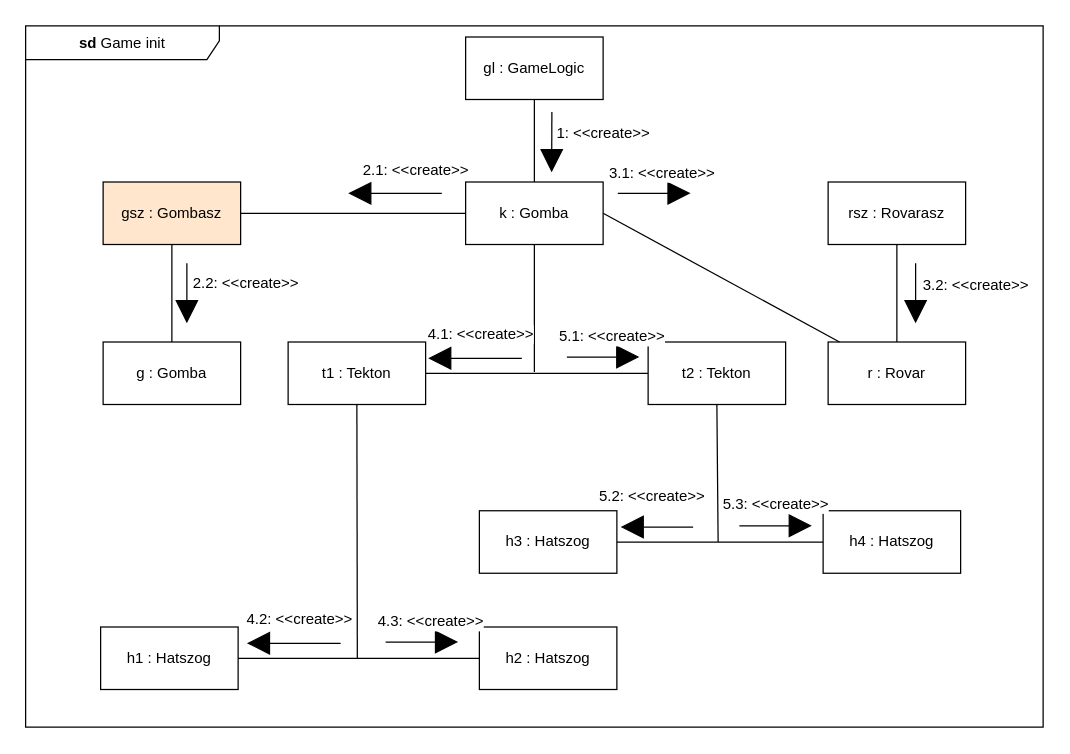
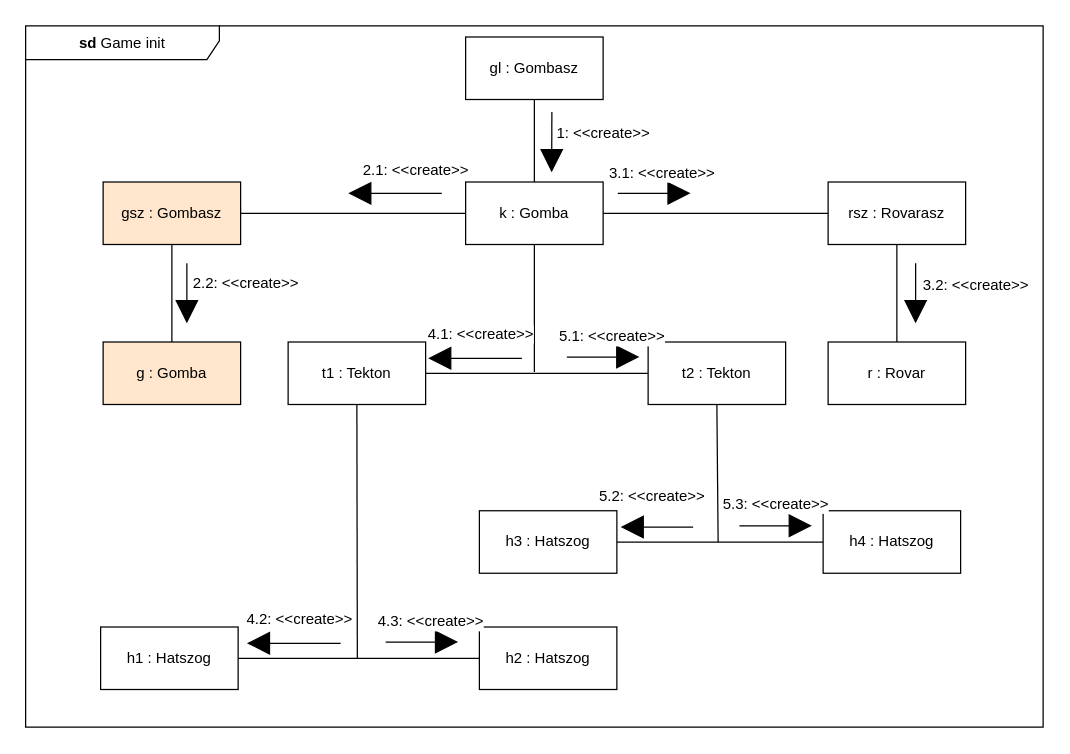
  <mxCell id="0" />
  <mxCell id="1" parent="0" />
  <mxCell id="2" value="&lt;b&gt;sd&lt;/b&gt;&amp;nbsp;Game init" style="shape=umlFrame;whiteSpace=wrap;html=1;pointerEvents=0;width=155;height=27;" vertex="1" parent="1"><mxGeometry x="20" y="20" width="814" height="561" as="geometry" /></mxCell>
  <mxCell id="3" value="gsz : Gombasz" style="html=1;whiteSpace=wrap;fillColor=#ffe6cc;" vertex="1" parent="1"><mxGeometry x="82" y="145" width="110" height="50" as="geometry" /></mxCell>
  <mxCell id="4" value="h4 : Hatszog" style="html=1;whiteSpace=wrap;" vertex="1" parent="1"><mxGeometry x="658" y="408" width="110" height="50" as="geometry" /></mxCell>
  <mxCell id="5" value="t1 : Tekton" style="html=1;whiteSpace=wrap;" vertex="1" parent="1"><mxGeometry x="230" y="273" width="110" height="50" as="geometry" /></mxCell>
  <mxCell id="6" value="k : Gomba" style="html=1;whiteSpace=wrap;" vertex="1" parent="1"><mxGeometry x="372" y="145" width="110" height="50" as="geometry" /></mxCell>
  <mxCell id="7" value="rsz : Rovarasz" style="html=1;whiteSpace=wrap;" vertex="1" parent="1"><mxGeometry x="662" y="145" width="110" height="50" as="geometry" /></mxCell>
  <mxCell id="8" value="t2 : Tekton" style="html=1;whiteSpace=wrap;" vertex="1" parent="1"><mxGeometry x="518" y="273" width="110" height="50" as="geometry" /></mxCell>
- <mxCell id="9" value="g : Gomba" style="html=1;whiteSpace=wrap;" vertex="1" parent="1"><mxGeometry x="82" y="273" width="110" height="50" as="geometry" /></mxCell>
+ <mxCell id="9" value="g : Gomba" style="html=1;whiteSpace=wrap;fillColor=#ffe6cc;" vertex="1" parent="1"><mxGeometry x="82" y="273" width="110" height="50" as="geometry" /></mxCell>
  <mxCell id="10" value="h3 : Hatszog" style="html=1;whiteSpace=wrap;" vertex="1" parent="1"><mxGeometry x="383" y="408" width="110" height="50" as="geometry" /></mxCell>
  <mxCell id="11" value="h1 : Hatszog" style="html=1;whiteSpace=wrap;" vertex="1" parent="1"><mxGeometry x="80" y="501" width="110" height="50" as="geometry" /></mxCell>
  <mxCell id="12" value="h2 : Hatszog" style="html=1;whiteSpace=wrap;" vertex="1" parent="1"><mxGeometry x="383" y="501" width="110" height="50" as="geometry" /></mxCell>
- <mxCell id="13" value="gl : GameLogic" style="html=1;whiteSpace=wrap;" vertex="1" parent="1"><mxGeometry x="372" y="29" width="110" height="50" as="geometry" /></mxCell>
+ <mxCell id="13" value="gl : Gombasz" style="html=1;whiteSpace=wrap;" vertex="1" parent="1"><mxGeometry x="372" y="29" width="110" height="50" as="geometry" /></mxCell>
  <mxCell id="14" value="r : Rovar" style="html=1;whiteSpace=wrap;" vertex="1" parent="1"><mxGeometry x="662" y="273" width="110" height="50" as="geometry" /></mxCell>
  <mxCell id="15" value="" style="endArrow=none;html=1;rounded=0;fontSize=12;startSize=8;endSize=8;curved=1;entryX=0.5;entryY=1;entryDx=0;entryDy=0;exitX=0.5;exitY=0;exitDx=0;exitDy=0;" edge="1" parent="1" source="6" target="13"><mxGeometry width="50" height="50" relative="1" as="geometry"><mxPoint x="402" y="344" as="sourcePoint" /><mxPoint x="452" y="294" as="targetPoint" /></mxGeometry></mxCell>
  <mxCell id="16" value="" style="endArrow=none;html=1;rounded=0;fontSize=12;startSize=8;endSize=8;curved=1;exitX=1;exitY=0.5;exitDx=0;exitDy=0;entryX=0;entryY=0.5;entryDx=0;entryDy=0;" edge="1" parent="1" source="3" target="6"><mxGeometry width="50" height="50" relative="1" as="geometry"><mxPoint x="402" y="344" as="sourcePoint" /><mxPoint x="452" y="294" as="targetPoint" /></mxGeometry></mxCell>
- <mxCell id="17" value="" style="endArrow=none;html=1;rounded=0;fontSize=12;startSize=8;endSize=8;curved=1;exitX=1;exitY=0.5;exitDx=0;exitDy=0;" edge="1" parent="1" source="6" target="14"><mxGeometry width="50" height="50" relative="1" as="geometry"><mxPoint x="443" y="263" as="sourcePoint" /><mxPoint x="493" y="213" as="targetPoint" /></mxGeometry></mxCell>
+ <mxCell id="17" value="" style="endArrow=none;html=1;rounded=0;fontSize=12;startSize=8;endSize=8;curved=1;entryX=0;entryY=0.5;entryDx=0;entryDy=0;exitX=1;exitY=0.5;exitDx=0;exitDy=0;" edge="1" parent="1" source="6" target="7"><mxGeometry width="50" height="50" relative="1" as="geometry"><mxPoint x="443" y="263" as="sourcePoint" /><mxPoint x="493" y="213" as="targetPoint" /></mxGeometry></mxCell>
  <mxCell id="18" value="" style="endArrow=none;html=1;rounded=0;fontSize=12;startSize=8;endSize=8;curved=1;entryX=0.5;entryY=1;entryDx=0;entryDy=0;exitX=0.5;exitY=0;exitDx=0;exitDy=0;" edge="1" parent="1" source="9" target="3"><mxGeometry width="50" height="50" relative="1" as="geometry"><mxPoint x="188" y="288" as="sourcePoint" /><mxPoint x="238" y="238" as="targetPoint" /></mxGeometry></mxCell>
  <mxCell id="19" value="" style="endArrow=none;html=1;rounded=0;fontSize=12;startSize=8;endSize=8;curved=1;entryX=0.5;entryY=1;entryDx=0;entryDy=0;exitX=0.5;exitY=0;exitDx=0;exitDy=0;" edge="1" parent="1" source="14" target="7"><mxGeometry width="50" height="50" relative="1" as="geometry"><mxPoint x="631" y="342" as="sourcePoint" /><mxPoint x="681" y="292" as="targetPoint" /></mxGeometry></mxCell>
  <mxCell id="20" value="" style="endArrow=none;html=1;rounded=0;fontSize=12;startSize=8;endSize=8;curved=1;exitX=1;exitY=0.5;exitDx=0;exitDy=0;entryX=0;entryY=0.5;entryDx=0;entryDy=0;" edge="1" parent="1" source="5" target="8"><mxGeometry width="50" height="50" relative="1" as="geometry"><mxPoint x="484" y="259" as="sourcePoint" /><mxPoint x="527" y="222" as="targetPoint" /></mxGeometry></mxCell>
  <mxCell id="21" value="" style="endArrow=none;html=1;rounded=0;fontSize=12;startSize=8;endSize=8;curved=1;entryX=0.5;entryY=1;entryDx=0;entryDy=0;" edge="1" parent="1" target="6"><mxGeometry width="50" height="50" relative="1" as="geometry"><mxPoint x="427" y="297" as="sourcePoint" /><mxPoint x="298" y="208" as="targetPoint" /></mxGeometry></mxCell>
  <mxCell id="22" value="" style="endArrow=none;html=1;rounded=0;fontSize=12;startSize=8;endSize=8;curved=1;entryX=0.5;entryY=1;entryDx=0;entryDy=0;" edge="1" parent="1" target="8"><mxGeometry width="50" height="50" relative="1" as="geometry"><mxPoint x="574" y="433" as="sourcePoint" /><mxPoint x="442" y="305" as="targetPoint" /></mxGeometry></mxCell>
  <mxCell id="23" value="" style="endArrow=none;html=1;rounded=0;fontSize=12;startSize=8;endSize=8;curved=1;entryX=0.5;entryY=1;entryDx=0;entryDy=0;exitX=0.326;exitY=0.902;exitDx=0;exitDy=0;exitPerimeter=0;" edge="1" parent="1" source="2" target="5"><mxGeometry width="50" height="50" relative="1" as="geometry"><mxPoint x="304" y="442" as="sourcePoint" /><mxPoint x="354" y="392" as="targetPoint" /></mxGeometry></mxCell>
  <mxCell id="24" value="" style="endArrow=none;html=1;rounded=0;fontSize=12;startSize=8;endSize=8;curved=1;exitX=1;exitY=0.5;exitDx=0;exitDy=0;entryX=0;entryY=0.5;entryDx=0;entryDy=0;" edge="1" parent="1" source="11" target="12"><mxGeometry width="50" height="50" relative="1" as="geometry"><mxPoint x="137" y="496" as="sourcePoint" /><mxPoint x="286" y="525" as="targetPoint" /></mxGeometry></mxCell>
  <mxCell id="25" value="" style="endArrow=none;html=1;rounded=0;fontSize=12;startSize=8;endSize=8;curved=1;entryX=0;entryY=0.5;entryDx=0;entryDy=0;exitX=1;exitY=0.5;exitDx=0;exitDy=0;" edge="1" parent="1" source="10" target="4"><mxGeometry width="50" height="50" relative="1" as="geometry"><mxPoint x="500" y="404" as="sourcePoint" /><mxPoint x="550" y="354" as="targetPoint" /></mxGeometry></mxCell>
  <mxCell id="26" value="" style="endArrow=block;html=1;rounded=0;fontSize=12;startSize=8;endSize=16;curved=1;endFill=1;entryX=0.517;entryY=0.209;entryDx=0;entryDy=0;entryPerimeter=0;" edge="1" parent="1" target="2"><mxGeometry width="50" height="50" relative="1" as="geometry"><mxPoint x="441" y="89" as="sourcePoint" /><mxPoint x="662" y="105.05" as="targetPoint" /></mxGeometry></mxCell>
  <mxCell id="27" value="1: &amp;lt;&amp;lt;create&amp;gt;&amp;gt;" style="edgeLabel;html=1;align=center;verticalAlign=middle;resizable=0;points=[];fontSize=12;" vertex="1" connectable="0" parent="26"><mxGeometry x="0.202" y="1" relative="1" as="geometry"><mxPoint x="40" y="-13" as="offset" /></mxGeometry></mxCell>
  <mxCell id="28" value="" style="endArrow=block;html=1;rounded=0;fontSize=12;startSize=8;endSize=16;curved=1;endFill=1;entryX=0.517;entryY=0.209;entryDx=0;entryDy=0;entryPerimeter=0;exitX=0.582;exitY=0.239;exitDx=0;exitDy=0;exitPerimeter=0;" edge="1" parent="1" source="2"><mxGeometry width="50" height="50" relative="1" as="geometry"><mxPoint x="552" y="106" as="sourcePoint" /><mxPoint x="552" y="154" as="targetPoint" /></mxGeometry></mxCell>
  <mxCell id="29" value="3.1: &amp;lt;&amp;lt;create&amp;gt;&amp;gt;" style="edgeLabel;html=1;align=center;verticalAlign=middle;resizable=0;points=[];fontSize=12;" vertex="1" connectable="0" parent="28"><mxGeometry x="0.202" y="1" relative="1" as="geometry"><mxPoint y="-16" as="offset" /></mxGeometry></mxCell>
  <mxCell id="30" value="" style="endArrow=block;html=1;rounded=0;fontSize=12;startSize=8;endSize=16;curved=1;endFill=1;entryX=0.317;entryY=0.239;entryDx=0;entryDy=0;entryPerimeter=0;exitX=0.409;exitY=0.239;exitDx=0;exitDy=0;exitPerimeter=0;" edge="1" parent="1" source="2" target="2"><mxGeometry width="50" height="50" relative="1" as="geometry"><mxPoint x="245" y="189" as="sourcePoint" /><mxPoint x="245" y="237" as="targetPoint" /></mxGeometry></mxCell>
  <mxCell id="31" value="2.1: &amp;lt;&amp;lt;create&amp;gt;&amp;gt;" style="edgeLabel;html=1;align=center;verticalAlign=middle;resizable=0;points=[];fontSize=12;" vertex="1" connectable="0" parent="30"><mxGeometry x="0.202" y="1" relative="1" as="geometry"><mxPoint x="24" y="-20" as="offset" /></mxGeometry></mxCell>
  <mxCell id="32" value="" style="endArrow=block;html=1;rounded=0;fontSize=12;startSize=8;endSize=16;curved=1;endFill=1;entryX=0.517;entryY=0.209;entryDx=0;entryDy=0;entryPerimeter=0;" edge="1" parent="1"><mxGeometry width="50" height="50" relative="1" as="geometry"><mxPoint x="149" y="210" as="sourcePoint" /><mxPoint x="149" y="258" as="targetPoint" /></mxGeometry></mxCell>
  <mxCell id="33" value="2.2: &amp;lt;&amp;lt;create&amp;gt;&amp;gt;" style="edgeLabel;html=1;align=center;verticalAlign=middle;resizable=0;points=[];fontSize=12;" vertex="1" connectable="0" parent="32"><mxGeometry x="0.202" y="1" relative="1" as="geometry"><mxPoint x="45" y="-14" as="offset" /></mxGeometry></mxCell>
  <mxCell id="34" value="" style="endArrow=block;html=1;rounded=0;fontSize=12;startSize=8;endSize=16;curved=1;endFill=1;entryX=0.517;entryY=0.209;entryDx=0;entryDy=0;entryPerimeter=0;" edge="1" parent="1"><mxGeometry width="50" height="50" relative="1" as="geometry"><mxPoint x="732" y="210" as="sourcePoint" /><mxPoint x="732" y="258" as="targetPoint" /></mxGeometry></mxCell>
  <mxCell id="35" value="3.2: &amp;lt;&amp;lt;create&amp;gt;&amp;gt;" style="edgeLabel;html=1;align=center;verticalAlign=middle;resizable=0;points=[];fontSize=12;" vertex="1" connectable="0" parent="34"><mxGeometry x="0.202" y="1" relative="1" as="geometry"><mxPoint x="46" y="-12" as="offset" /></mxGeometry></mxCell>
  <mxCell id="36" value="" style="endArrow=block;html=1;rounded=0;fontSize=12;startSize=8;endSize=16;curved=1;endFill=1;entryX=0.317;entryY=0.239;entryDx=0;entryDy=0;entryPerimeter=0;exitX=0.409;exitY=0.239;exitDx=0;exitDy=0;exitPerimeter=0;" edge="1" parent="1"><mxGeometry width="50" height="50" relative="1" as="geometry"><mxPoint x="417" y="286" as="sourcePoint" /><mxPoint x="342" y="286" as="targetPoint" /></mxGeometry></mxCell>
  <mxCell id="37" value="4.1: &amp;lt;&amp;lt;create&amp;gt;&amp;gt;" style="edgeLabel;html=1;align=center;verticalAlign=middle;resizable=0;points=[];fontSize=12;" vertex="1" connectable="0" parent="36"><mxGeometry x="0.202" y="1" relative="1" as="geometry"><mxPoint x="11" y="-21" as="offset" /></mxGeometry></mxCell>
  <mxCell id="38" value="" style="endArrow=block;html=1;rounded=0;fontSize=12;startSize=8;endSize=16;curved=1;endFill=1;entryX=0.517;entryY=0.209;entryDx=0;entryDy=0;entryPerimeter=0;exitX=0.582;exitY=0.239;exitDx=0;exitDy=0;exitPerimeter=0;" edge="1" parent="1"><mxGeometry width="50" height="50" relative="1" as="geometry"><mxPoint x="453" y="285" as="sourcePoint" /><mxPoint x="511" y="285" as="targetPoint" /></mxGeometry></mxCell>
  <mxCell id="39" value="5.1: &amp;lt;&amp;lt;create&amp;gt;&amp;gt;" style="edgeLabel;html=1;align=center;verticalAlign=middle;resizable=0;points=[];fontSize=12;" vertex="1" connectable="0" parent="38"><mxGeometry x="0.202" y="1" relative="1" as="geometry"><mxPoint y="-16" as="offset" /></mxGeometry></mxCell>
  <mxCell id="40" value="" style="endArrow=block;html=1;rounded=0;fontSize=12;startSize=8;endSize=16;curved=1;endFill=1;entryX=0.317;entryY=0.239;entryDx=0;entryDy=0;entryPerimeter=0;exitX=0.409;exitY=0.239;exitDx=0;exitDy=0;exitPerimeter=0;" edge="1" parent="1"><mxGeometry width="50" height="50" relative="1" as="geometry"><mxPoint x="272" y="514" as="sourcePoint" /><mxPoint x="197" y="514" as="targetPoint" /></mxGeometry></mxCell>
  <mxCell id="41" value="4.2: &amp;lt;&amp;lt;create&amp;gt;&amp;gt;" style="edgeLabel;html=1;align=center;verticalAlign=middle;resizable=0;points=[];fontSize=12;" vertex="1" connectable="0" parent="40"><mxGeometry x="0.202" y="1" relative="1" as="geometry"><mxPoint x="11" y="-21" as="offset" /></mxGeometry></mxCell>
  <mxCell id="42" value="" style="endArrow=block;html=1;rounded=0;fontSize=12;startSize=8;endSize=16;curved=1;endFill=1;entryX=0.517;entryY=0.209;entryDx=0;entryDy=0;entryPerimeter=0;exitX=0.582;exitY=0.239;exitDx=0;exitDy=0;exitPerimeter=0;" edge="1" parent="1"><mxGeometry width="50" height="50" relative="1" as="geometry"><mxPoint x="308" y="513" as="sourcePoint" /><mxPoint x="366" y="513" as="targetPoint" /></mxGeometry></mxCell>
  <mxCell id="43" value="4.3: &amp;lt;&amp;lt;create&amp;gt;&amp;gt;" style="edgeLabel;html=1;align=center;verticalAlign=middle;resizable=0;points=[];fontSize=12;" vertex="1" connectable="0" parent="42"><mxGeometry x="0.202" y="1" relative="1" as="geometry"><mxPoint y="-16" as="offset" /></mxGeometry></mxCell>
  <mxCell id="44" value="" style="endArrow=block;html=1;rounded=0;fontSize=12;startSize=8;endSize=16;curved=1;endFill=1;entryX=0.317;entryY=0.239;entryDx=0;entryDy=0;entryPerimeter=0;" edge="1" parent="1"><mxGeometry width="50" height="50" relative="1" as="geometry"><mxPoint x="554" y="421" as="sourcePoint" /><mxPoint x="496" y="421" as="targetPoint" /></mxGeometry></mxCell>
  <mxCell id="45" value="5.2: &amp;lt;&amp;lt;create&amp;gt;&amp;gt;" style="edgeLabel;html=1;align=center;verticalAlign=middle;resizable=0;points=[];fontSize=12;" vertex="1" connectable="0" parent="44"><mxGeometry x="0.202" y="1" relative="1" as="geometry"><mxPoint x="1" y="-26" as="offset" /></mxGeometry></mxCell>
  <mxCell id="46" value="" style="endArrow=block;html=1;rounded=0;fontSize=12;startSize=8;endSize=16;curved=1;endFill=1;entryX=0.517;entryY=0.209;entryDx=0;entryDy=0;entryPerimeter=0;exitX=0.582;exitY=0.239;exitDx=0;exitDy=0;exitPerimeter=0;" edge="1" parent="1"><mxGeometry width="50" height="50" relative="1" as="geometry"><mxPoint x="591" y="420" as="sourcePoint" /><mxPoint x="649" y="420" as="targetPoint" /></mxGeometry></mxCell>
  <mxCell id="47" value="5.3: &amp;lt;&amp;lt;create&amp;gt;&amp;gt;" style="edgeLabel;html=1;align=center;verticalAlign=middle;resizable=0;points=[];fontSize=12;" vertex="1" connectable="0" parent="46"><mxGeometry x="0.202" y="1" relative="1" as="geometry"><mxPoint x="-7" y="-17" as="offset" /></mxGeometry></mxCell>
